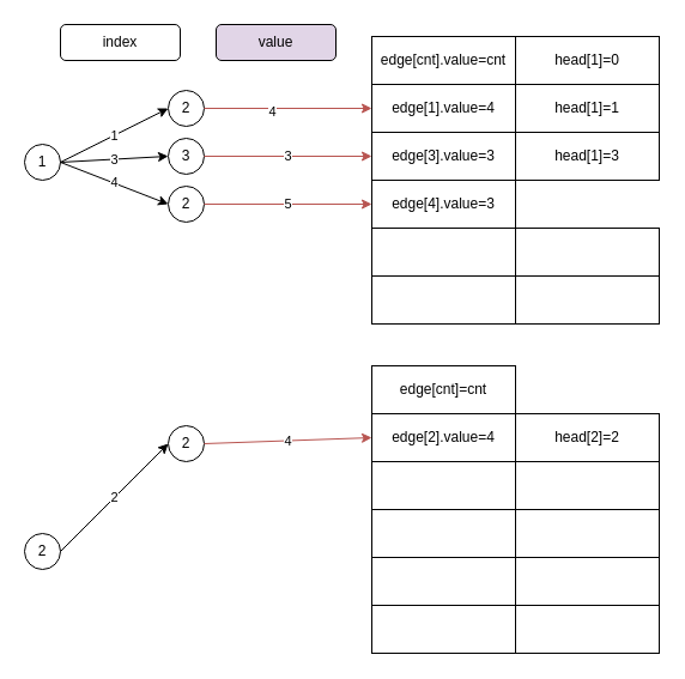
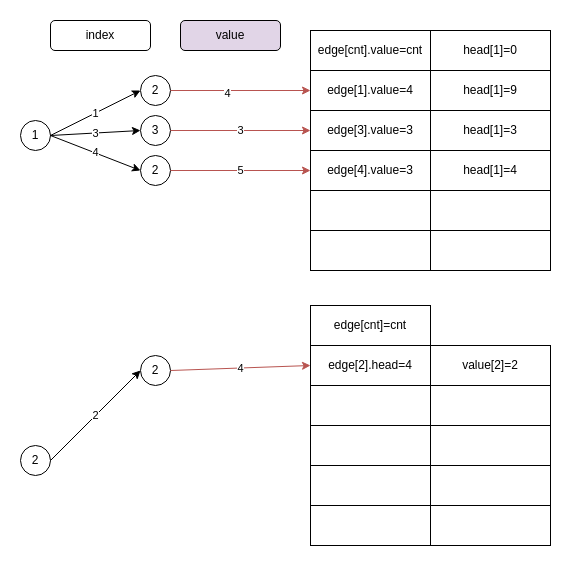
  <mxCell id="0" />
  <mxCell id="1" parent="0" />
  <mxCell id="2" value="1" style="ellipse;whiteSpace=wrap;html=1;aspect=fixed;" vertex="1" parent="1"><mxGeometry x="20" y="120" width="30" height="30" as="geometry" /></mxCell>
  <mxCell id="3" value="2" style="ellipse;whiteSpace=wrap;html=1;aspect=fixed;" vertex="1" parent="1"><mxGeometry x="140" y="75" width="30" height="30" as="geometry" /></mxCell>
  <mxCell id="4" value="1" style="endArrow=classic;html=1;rounded=0;entryX=0;entryY=0.5;entryDx=0;entryDy=0;exitX=1;exitY=0.5;exitDx=0;exitDy=0;" edge="1" parent="1" source="2" target="3"><mxGeometry width="50" height="50" relative="1" as="geometry"><mxPoint x="120" y="170" as="sourcePoint" /><mxPoint x="170" y="120" as="targetPoint" /></mxGeometry></mxCell>
  <mxCell id="5" value="edge[3].value=3" style="rounded=0;whiteSpace=wrap;html=1;" vertex="1" parent="1"><mxGeometry x="310" y="110" width="120" height="40" as="geometry" /></mxCell>
  <mxCell id="6" value="edge[4].value=3" style="rounded=0;whiteSpace=wrap;html=1;" vertex="1" parent="1"><mxGeometry x="310" y="150" width="120" height="40" as="geometry" /></mxCell>
  <mxCell id="7" value="edge[cnt].value=cnt" style="rounded=0;whiteSpace=wrap;html=1;" vertex="1" parent="1"><mxGeometry x="310" y="30" width="120" height="40" as="geometry" /></mxCell>
  <mxCell id="8" value="edge[1].value=4" style="rounded=0;whiteSpace=wrap;html=1;" vertex="1" parent="1"><mxGeometry x="310" y="70" width="120" height="40" as="geometry" /></mxCell>
  <mxCell id="9" value="" style="rounded=0;whiteSpace=wrap;html=1;" vertex="1" parent="1"><mxGeometry x="310" y="190" width="120" height="40" as="geometry" /></mxCell>
  <mxCell id="10" value="" style="rounded=0;whiteSpace=wrap;html=1;" vertex="1" parent="1"><mxGeometry x="310" y="230" width="120" height="40" as="geometry" /></mxCell>
  <mxCell id="11" value="head[1]=3" style="rounded=0;whiteSpace=wrap;html=1;" vertex="1" parent="1"><mxGeometry x="430" y="110" width="120" height="40" as="geometry" /></mxCell>
+ <mxCell id="12" value="head[1]=4" style="rounded=0;whiteSpace=wrap;html=1;" vertex="1" parent="1"><mxGeometry x="430" y="150" width="120" height="40" as="geometry" /></mxCell>
  <mxCell id="13" value="head[1]=0" style="rounded=0;whiteSpace=wrap;html=1;" vertex="1" parent="1"><mxGeometry x="430" y="30" width="120" height="40" as="geometry" /></mxCell>
- <mxCell id="14" value="head[1]=1" style="rounded=0;whiteSpace=wrap;html=1;" vertex="1" parent="1"><mxGeometry x="430" y="70" width="120" height="40" as="geometry" /></mxCell>
+ <mxCell id="14" value="head[1]=9" style="rounded=0;whiteSpace=wrap;html=1;" vertex="1" parent="1"><mxGeometry x="430" y="70" width="120" height="40" as="geometry" /></mxCell>
  <mxCell id="15" value="" style="rounded=0;whiteSpace=wrap;html=1;" vertex="1" parent="1"><mxGeometry x="430" y="190" width="120" height="40" as="geometry" /></mxCell>
  <mxCell id="16" value="" style="rounded=0;whiteSpace=wrap;html=1;" vertex="1" parent="1"><mxGeometry x="430" y="230" width="120" height="40" as="geometry" /></mxCell>
  <mxCell id="17" value="" style="endArrow=classic;html=1;rounded=0;entryX=0;entryY=0.5;entryDx=0;entryDy=0;fillColor=#f8cecc;strokeColor=#b85450;exitX=1;exitY=0.5;exitDx=0;exitDy=0;" edge="1" parent="1" source="3" target="8"><mxGeometry width="50" height="50" relative="1" as="geometry"><mxPoint x="240" y="120" as="sourcePoint" /><mxPoint x="290" y="70" as="targetPoint" /></mxGeometry></mxCell>
  <mxCell id="18" value="4" style="edgeLabel;html=1;align=center;verticalAlign=middle;resizable=0;points=[];" vertex="1" connectable="0" parent="17"><mxGeometry x="-0.198" y="-2" relative="1" as="geometry"><mxPoint as="offset" /></mxGeometry></mxCell>
  <mxCell id="19" value="2" style="ellipse;whiteSpace=wrap;html=1;aspect=fixed;" vertex="1" parent="1"><mxGeometry x="20" y="445" width="30" height="30" as="geometry" /></mxCell>
  <mxCell id="20" value="2" style="ellipse;whiteSpace=wrap;html=1;aspect=fixed;" vertex="1" parent="1"><mxGeometry x="140" y="355" width="30" height="30" as="geometry" /></mxCell>
  <mxCell id="21" value="2" style="endArrow=classic;html=1;rounded=0;entryX=0;entryY=0.5;entryDx=0;entryDy=0;exitX=1;exitY=0.5;exitDx=0;exitDy=0;" edge="1" parent="1" source="19" target="20"><mxGeometry width="50" height="50" relative="1" as="geometry"><mxPoint x="120" y="445" as="sourcePoint" /><mxPoint x="170" y="395" as="targetPoint" /></mxGeometry></mxCell>
  <mxCell id="22" value="" style="rounded=0;whiteSpace=wrap;html=1;" vertex="1" parent="1"><mxGeometry x="310" y="385" width="120" height="40" as="geometry" /></mxCell>
  <mxCell id="23" value="" style="rounded=0;whiteSpace=wrap;html=1;" vertex="1" parent="1"><mxGeometry x="310" y="425" width="120" height="40" as="geometry" /></mxCell>
  <mxCell id="24" value="edge[cnt]=cnt" style="rounded=0;whiteSpace=wrap;html=1;" vertex="1" parent="1"><mxGeometry x="310" y="305" width="120" height="40" as="geometry" /></mxCell>
- <mxCell id="25" value="edge[2].value=4" style="rounded=0;whiteSpace=wrap;html=1;" vertex="1" parent="1"><mxGeometry x="310" y="345" width="120" height="40" as="geometry" /></mxCell>
+ <mxCell id="25" value="edge[2].head=4" style="rounded=0;whiteSpace=wrap;html=1;" vertex="1" parent="1"><mxGeometry x="310" y="345" width="120" height="40" as="geometry" /></mxCell>
  <mxCell id="26" value="" style="rounded=0;whiteSpace=wrap;html=1;" vertex="1" parent="1"><mxGeometry x="310" y="465" width="120" height="40" as="geometry" /></mxCell>
  <mxCell id="27" value="" style="rounded=0;whiteSpace=wrap;html=1;" vertex="1" parent="1"><mxGeometry x="310" y="505" width="120" height="40" as="geometry" /></mxCell>
  <mxCell id="28" value="" style="rounded=0;whiteSpace=wrap;html=1;" vertex="1" parent="1"><mxGeometry x="430" y="385" width="120" height="40" as="geometry" /></mxCell>
  <mxCell id="29" value="" style="rounded=0;whiteSpace=wrap;html=1;" vertex="1" parent="1"><mxGeometry x="430" y="425" width="120" height="40" as="geometry" /></mxCell>
- <mxCell id="30" value="head[2]=2" style="rounded=0;whiteSpace=wrap;html=1;" vertex="1" parent="1"><mxGeometry x="430" y="345" width="120" height="40" as="geometry" /></mxCell>
+ <mxCell id="30" value="value[2]=2" style="rounded=0;whiteSpace=wrap;html=1;" vertex="1" parent="1"><mxGeometry x="430" y="345" width="120" height="40" as="geometry" /></mxCell>
  <mxCell id="31" value="" style="rounded=0;whiteSpace=wrap;html=1;" vertex="1" parent="1"><mxGeometry x="430" y="465" width="120" height="40" as="geometry" /></mxCell>
  <mxCell id="32" value="" style="rounded=0;whiteSpace=wrap;html=1;" vertex="1" parent="1"><mxGeometry x="430" y="505" width="120" height="40" as="geometry" /></mxCell>
  <mxCell id="33" value="4" style="endArrow=classic;html=1;rounded=0;entryX=0;entryY=0.5;entryDx=0;entryDy=0;fillColor=#f8cecc;strokeColor=#b85450;exitX=1;exitY=0.5;exitDx=0;exitDy=0;" edge="1" parent="1" source="20" target="25"><mxGeometry width="50" height="50" relative="1" as="geometry"><mxPoint x="240" y="395" as="sourcePoint" /><mxPoint x="290" y="345" as="targetPoint" /></mxGeometry></mxCell>
  <mxCell id="34" value="3" style="ellipse;whiteSpace=wrap;html=1;aspect=fixed;" vertex="1" parent="1"><mxGeometry x="140" y="115" width="30" height="30" as="geometry" /></mxCell>
  <mxCell id="35" value="2" style="ellipse;whiteSpace=wrap;html=1;aspect=fixed;" vertex="1" parent="1"><mxGeometry x="140" y="155" width="30" height="30" as="geometry" /></mxCell>
  <mxCell id="36" value="3" style="endArrow=classic;html=1;rounded=0;entryX=0;entryY=0.5;entryDx=0;entryDy=0;exitX=1;exitY=0.5;exitDx=0;exitDy=0;" edge="1" parent="1" source="2" target="34"><mxGeometry width="50" height="50" relative="1" as="geometry"><mxPoint x="60" y="195" as="sourcePoint" /><mxPoint x="150" y="105" as="targetPoint" /></mxGeometry></mxCell>
  <mxCell id="37" value="3" style="endArrow=classic;html=1;rounded=0;entryX=0;entryY=0.5;entryDx=0;entryDy=0;fillColor=#f8cecc;strokeColor=#b85450;exitX=1;exitY=0.5;exitDx=0;exitDy=0;" edge="1" parent="1" source="34" target="5"><mxGeometry width="50" height="50" relative="1" as="geometry"><mxPoint x="180" y="162.5" as="sourcePoint" /><mxPoint x="320" y="157.5" as="targetPoint" /></mxGeometry></mxCell>
  <mxCell id="38" value="4" style="endArrow=classic;html=1;rounded=0;entryX=0;entryY=0.5;entryDx=0;entryDy=0;exitX=1;exitY=0.5;exitDx=0;exitDy=0;" edge="1" parent="1" source="2" target="35"><mxGeometry width="50" height="50" relative="1" as="geometry"><mxPoint x="60" y="195" as="sourcePoint" /><mxPoint x="150" y="165" as="targetPoint" /></mxGeometry></mxCell>
  <mxCell id="39" value="5" style="endArrow=classic;html=1;rounded=0;entryX=0;entryY=0.5;entryDx=0;entryDy=0;fillColor=#f8cecc;strokeColor=#b85450;exitX=1;exitY=0.5;exitDx=0;exitDy=0;" edge="1" parent="1" source="35" target="6"><mxGeometry width="50" height="50" relative="1" as="geometry"><mxPoint x="180" y="165" as="sourcePoint" /><mxPoint x="320" y="140" as="targetPoint" /></mxGeometry></mxCell>
  <mxCell id="40" value="value" style="rounded=1;whiteSpace=wrap;html=1;fillColor=#e1d5e7;" vertex="1" parent="1"><mxGeometry x="180" y="20" width="100" height="30" as="geometry" /></mxCell>
  <mxCell id="41" value="index" style="rounded=1;whiteSpace=wrap;html=1;" vertex="1" parent="1"><mxGeometry x="50" y="20" width="100" height="30" as="geometry" /></mxCell>
